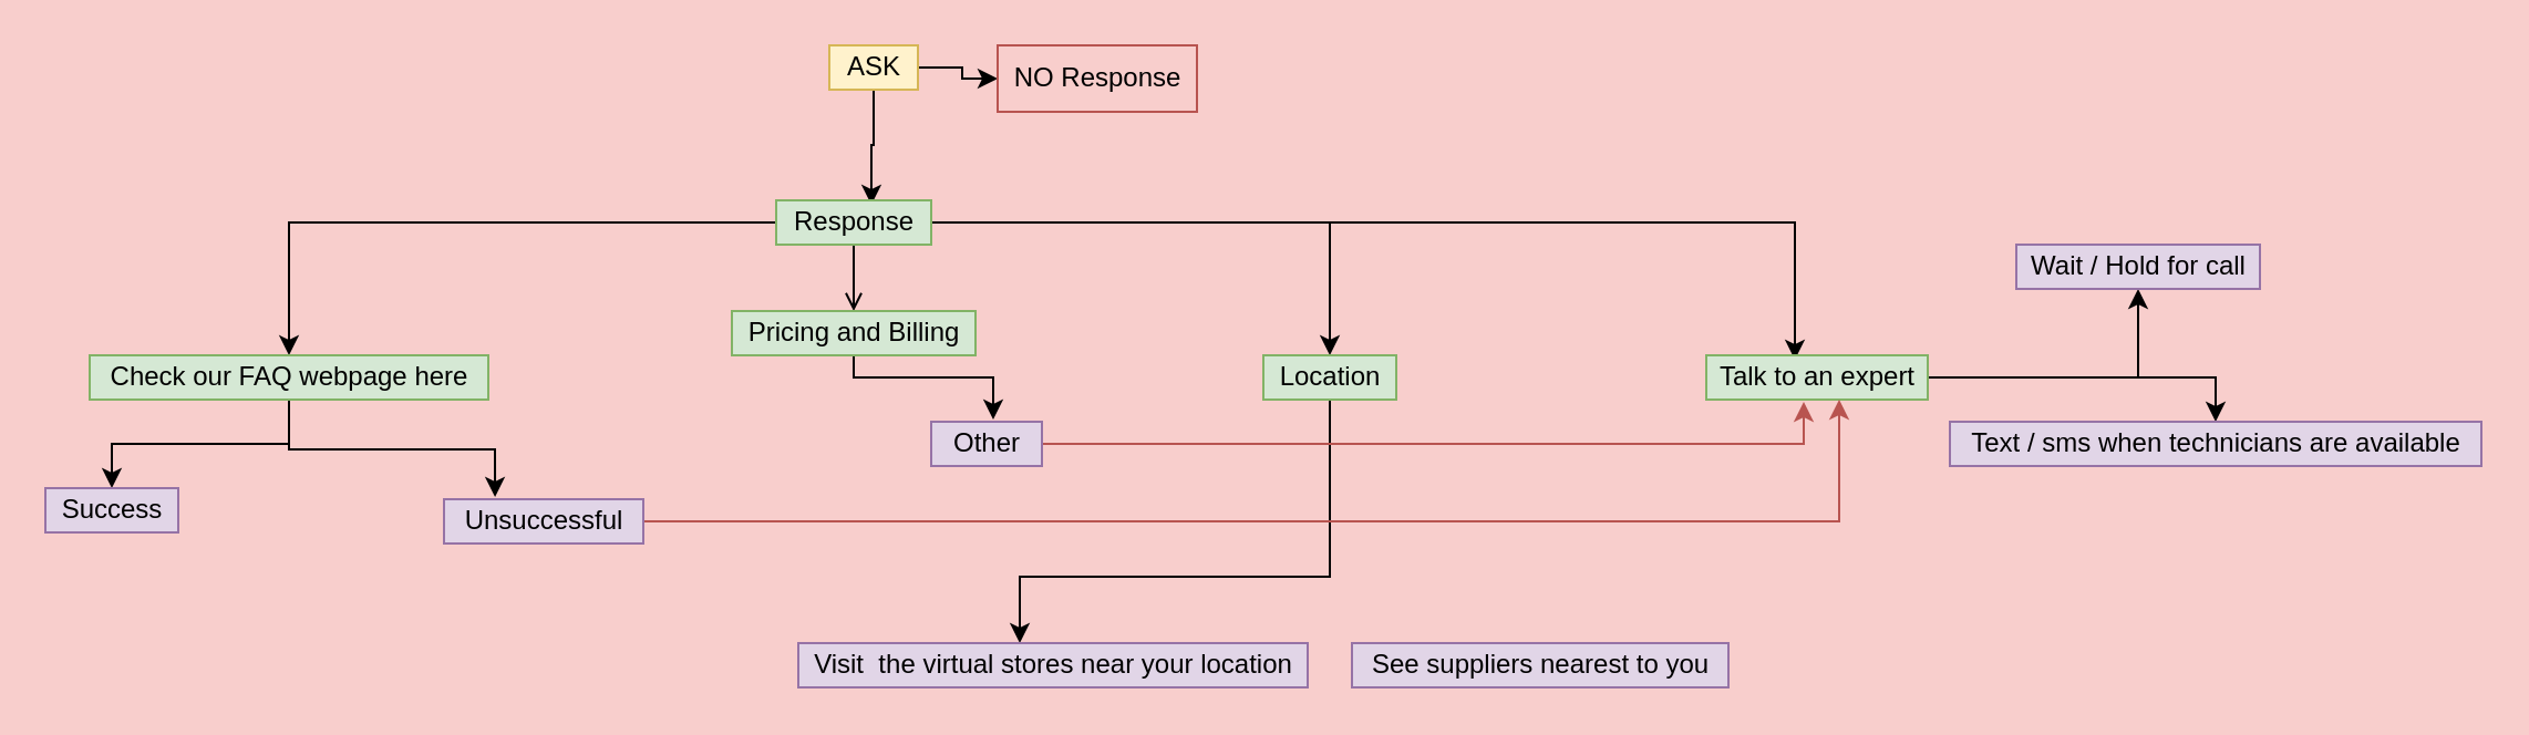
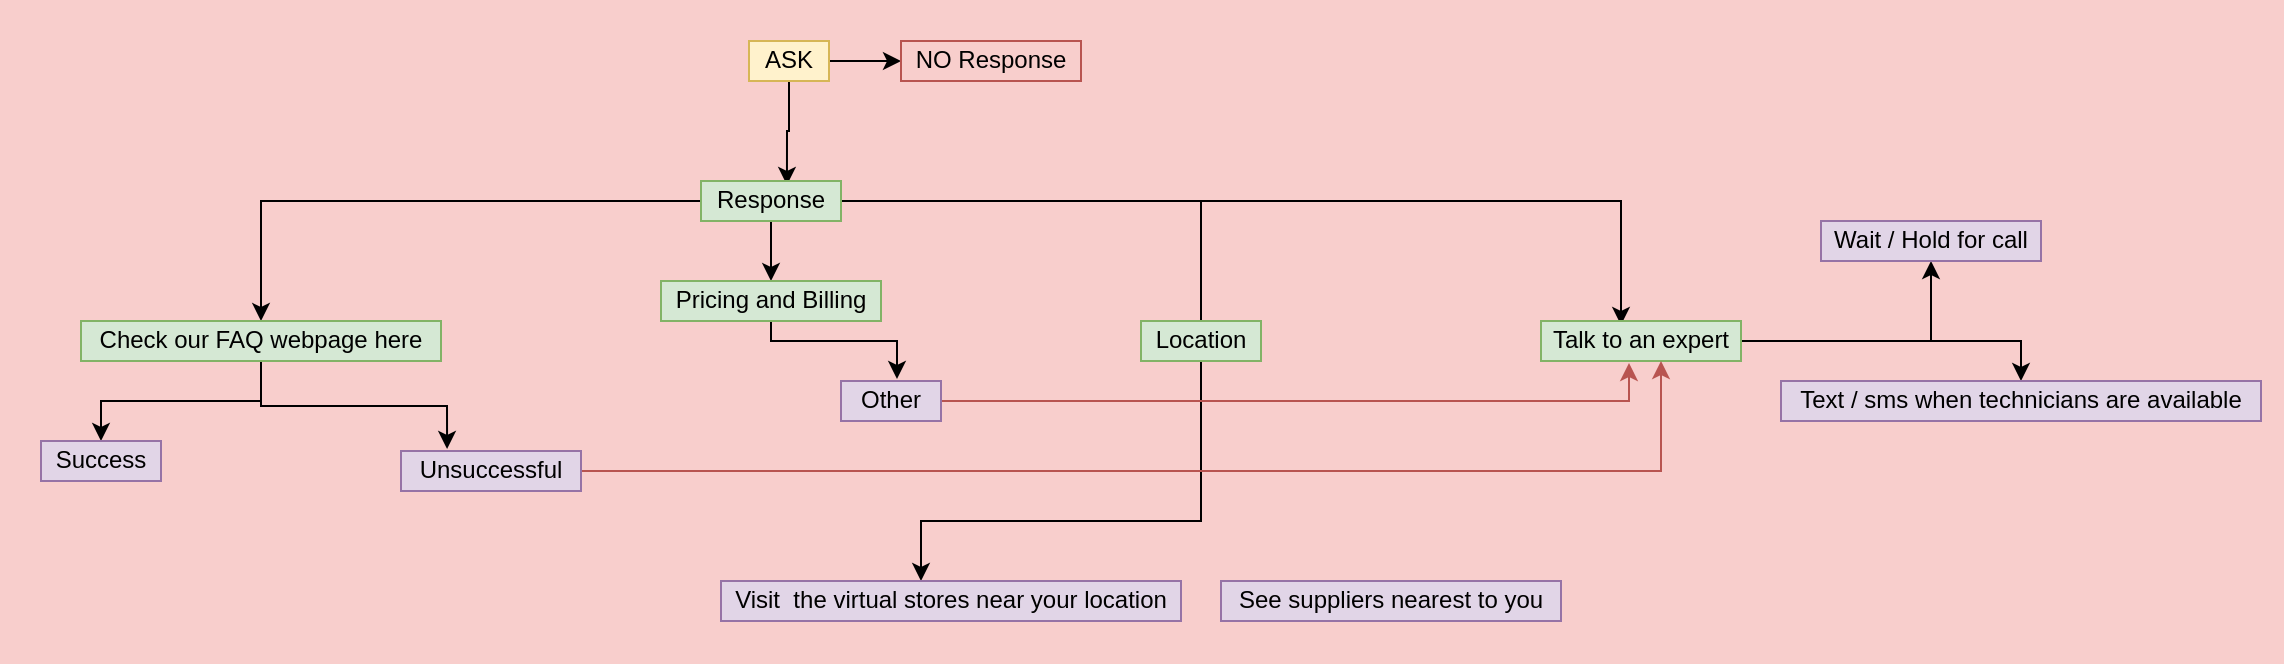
  <mxCell id="0" />
  <mxCell id="1" parent="0" />
  <mxCell id="2" style="edgeStyle=orthogonalEdgeStyle;rounded=0;orthogonalLoop=1;jettySize=auto;html=1;" parent="1" source="4" target="5" edge="1"><mxGeometry relative="1" as="geometry" /></mxCell>
  <mxCell id="3" style="edgeStyle=orthogonalEdgeStyle;rounded=0;orthogonalLoop=1;jettySize=auto;html=1;entryX=0.614;entryY=0.1;entryDx=0;entryDy=0;entryPerimeter=0;" parent="1" source="4" target="10" edge="1"><mxGeometry relative="1" as="geometry" /></mxCell>
  <mxCell id="4" value="ASK" style="text;html=1;resizable=0;autosize=1;align=center;verticalAlign=middle;points=[];fillColor=#fff2cc;strokeColor=#d6b656;rounded=0;" parent="1" vertex="1"><mxGeometry x="374" y="20" width="40" height="20" as="geometry" /></mxCell>
- <mxCell id="5" value="NO Response" style="text;html=1;resizable=0;autosize=1;align=center;verticalAlign=middle;points=[];fillColor=#f8cecc;strokeColor=#b85450;rounded=0;" parent="1" vertex="1"><mxGeometry x="450" y="20" width="90" height="30" as="geometry" /></mxCell>
+ <mxCell id="5" value="NO Response" style="text;html=1;resizable=0;autosize=1;align=center;verticalAlign=middle;points=[];fillColor=#f8cecc;strokeColor=#b85450;rounded=0;" parent="1" vertex="1"><mxGeometry x="450" y="20" width="90" height="20" as="geometry" /></mxCell>
  <mxCell id="6" style="edgeStyle=orthogonalEdgeStyle;rounded=0;orthogonalLoop=1;jettySize=auto;html=1;" parent="1" source="10" target="16" edge="1"><mxGeometry relative="1" as="geometry" /></mxCell>
  <mxCell id="7" style="edgeStyle=orthogonalEdgeStyle;rounded=0;orthogonalLoop=1;jettySize=auto;html=1;entryX=0.4;entryY=0.1;entryDx=0;entryDy=0;entryPerimeter=0;" parent="1" source="10" target="13" edge="1"><mxGeometry relative="1" as="geometry" /></mxCell>
- <mxCell id="8" style="edgeStyle=orthogonalEdgeStyle;rounded=0;orthogonalLoop=1;jettySize=auto;html=1;" parent="1" source="10" target="20" edge="1"><mxGeometry relative="1" as="geometry" /></mxCell>
- <mxCell id="9" style="edgeStyle=orthogonalEdgeStyle;rounded=0;orthogonalLoop=1;jettySize=auto;html=1;endArrow=open;" parent="1" source="10" target="18" edge="1"><mxGeometry relative="1" as="geometry" /></mxCell>
+ <mxCell id="8" style="edgeStyle=orthogonalEdgeStyle;rounded=0;orthogonalLoop=1;jettySize=auto;html=1;endArrow=none;" parent="1" source="10" target="20" edge="1"><mxGeometry relative="1" as="geometry" /></mxCell>
+ <mxCell id="9" style="edgeStyle=orthogonalEdgeStyle;rounded=0;orthogonalLoop=1;jettySize=auto;html=1;" parent="1" source="10" target="18" edge="1"><mxGeometry relative="1" as="geometry" /></mxCell>
  <mxCell id="10" value="Response" style="text;html=1;resizable=0;autosize=1;align=center;verticalAlign=middle;points=[];fillColor=#d5e8d4;strokeColor=#82b366;rounded=0;" parent="1" vertex="1"><mxGeometry x="350" y="90" width="70" height="20" as="geometry" /></mxCell>
  <mxCell id="11" style="edgeStyle=orthogonalEdgeStyle;rounded=0;orthogonalLoop=1;jettySize=auto;html=1;" parent="1" source="13" target="21" edge="1"><mxGeometry relative="1" as="geometry" /></mxCell>
  <mxCell id="12" style="edgeStyle=orthogonalEdgeStyle;rounded=0;orthogonalLoop=1;jettySize=auto;html=1;" parent="1" source="13" target="27" edge="1"><mxGeometry relative="1" as="geometry" /></mxCell>
  <mxCell id="13" value="Talk to an expert" style="text;html=1;resizable=0;autosize=1;align=center;verticalAlign=middle;points=[];fillColor=#d5e8d4;strokeColor=#82b366;rounded=0;" parent="1" vertex="1"><mxGeometry x="770" y="160" width="100" height="20" as="geometry" /></mxCell>
  <mxCell id="14" style="edgeStyle=orthogonalEdgeStyle;rounded=0;orthogonalLoop=1;jettySize=auto;html=1;" parent="1" source="16" target="24" edge="1"><mxGeometry relative="1" as="geometry" /></mxCell>
  <mxCell id="15" style="edgeStyle=orthogonalEdgeStyle;rounded=0;orthogonalLoop=1;jettySize=auto;html=1;entryX=0.256;entryY=-0.05;entryDx=0;entryDy=0;entryPerimeter=0;" parent="1" source="16" target="26" edge="1"><mxGeometry relative="1" as="geometry" /></mxCell>
  <mxCell id="16" value="Check our FAQ webpage here" style="text;html=1;resizable=0;autosize=1;align=center;verticalAlign=middle;points=[];fillColor=#d5e8d4;strokeColor=#82b366;rounded=0;" parent="1" vertex="1"><mxGeometry x="40" y="160" width="180" height="20" as="geometry" /></mxCell>
  <mxCell id="17" style="edgeStyle=orthogonalEdgeStyle;rounded=0;orthogonalLoop=1;jettySize=auto;html=1;entryX=0.56;entryY=-0.05;entryDx=0;entryDy=0;entryPerimeter=0;" parent="1" source="18" target="29" edge="1"><mxGeometry relative="1" as="geometry"><Array as="points"><mxPoint x="385" y="170" /><mxPoint x="448" y="170" /></Array></mxGeometry></mxCell>
  <mxCell id="18" value="Pricing and Billing" style="text;html=1;resizable=0;autosize=1;align=center;verticalAlign=middle;points=[];fillColor=#d5e8d4;strokeColor=#82b366;rounded=0;" parent="1" vertex="1"><mxGeometry x="330" y="140" width="110" height="20" as="geometry" /></mxCell>
  <mxCell id="19" style="edgeStyle=orthogonalEdgeStyle;rounded=0;orthogonalLoop=1;jettySize=auto;html=1;" parent="1" source="20" target="22" edge="1"><mxGeometry relative="1" as="geometry"><mxPoint x="470" y="430" as="targetPoint" /><Array as="points"><mxPoint x="600" y="260" /><mxPoint x="460" y="260" /></Array></mxGeometry></mxCell>
  <mxCell id="20" value="Location" style="text;html=1;resizable=0;autosize=1;align=center;verticalAlign=middle;points=[];fillColor=#d5e8d4;strokeColor=#82b366;rounded=0;" parent="1" vertex="1"><mxGeometry x="570" y="160" width="60" height="20" as="geometry" /></mxCell>
  <mxCell id="21" value="Wait / Hold for call" style="text;html=1;resizable=0;autosize=1;align=center;verticalAlign=middle;points=[];fillColor=#e1d5e7;strokeColor=#9673a6;rounded=0;" parent="1" vertex="1"><mxGeometry x="910" y="110" width="110" height="20" as="geometry" /></mxCell>
  <mxCell id="22" value="Visit&amp;nbsp; the virtual stores near your location" style="text;html=1;resizable=0;autosize=1;align=center;verticalAlign=middle;points=[];fillColor=#e1d5e7;strokeColor=#9673a6;rounded=0;" parent="1" vertex="1"><mxGeometry x="360" y="290" width="230" height="20" as="geometry" /></mxCell>
  <mxCell id="23" value="See suppliers nearest to you" style="text;html=1;resizable=0;autosize=1;align=center;verticalAlign=middle;points=[];fillColor=#e1d5e7;strokeColor=#9673a6;rounded=0;" parent="1" vertex="1"><mxGeometry x="610" y="290" width="170" height="20" as="geometry" /></mxCell>
  <mxCell id="24" value="Success" style="text;html=1;resizable=0;autosize=1;align=center;verticalAlign=middle;points=[];fillColor=#e1d5e7;strokeColor=#9673a6;rounded=0;" parent="1" vertex="1"><mxGeometry x="20" y="220" width="60" height="20" as="geometry" /></mxCell>
  <mxCell id="25" style="edgeStyle=orthogonalEdgeStyle;rounded=0;orthogonalLoop=1;jettySize=auto;html=1;entryX=0.6;entryY=1;entryDx=0;entryDy=0;entryPerimeter=0;fillColor=#f8cecc;strokeColor=#b85450;" parent="1" source="26" target="13" edge="1"><mxGeometry relative="1" as="geometry" /></mxCell>
  <mxCell id="26" value="Unsuccessful" style="text;html=1;resizable=0;autosize=1;align=center;verticalAlign=middle;points=[];fillColor=#e1d5e7;strokeColor=#9673a6;rounded=0;" parent="1" vertex="1"><mxGeometry x="200" y="225" width="90" height="20" as="geometry" /></mxCell>
- <mxCell id="27" value="Text / sms when technicians are available" style="text;html=1;resizable=0;autosize=1;align=center;verticalAlign=middle;points=[];fillColor=#e1d5e7;strokeColor=#9673a6;rounded=0;" parent="1" vertex="1"><mxGeometry x="880" y="190" width="240" height="20" as="geometry" /></mxCell>
+ <mxCell id="27" value="Text / sms when technicians are available" style="text;html=1;resizable=0;autosize=1;align=center;verticalAlign=middle;points=[];fillColor=#e1d5e7;strokeColor=#9673a6;rounded=0;" parent="1" vertex="1"><mxGeometry x="890" y="190" width="240" height="20" as="geometry" /></mxCell>
  <mxCell id="28" style="edgeStyle=orthogonalEdgeStyle;rounded=0;orthogonalLoop=1;jettySize=auto;html=1;entryX=0.44;entryY=1.05;entryDx=0;entryDy=0;entryPerimeter=0;fillColor=#f8cecc;strokeColor=#b85450;" parent="1" source="29" target="13" edge="1"><mxGeometry relative="1" as="geometry" /></mxCell>
  <mxCell id="29" value="Other" style="text;html=1;resizable=0;autosize=1;align=center;verticalAlign=middle;points=[];fillColor=#e1d5e7;strokeColor=#9673a6;rounded=0;" parent="1" vertex="1"><mxGeometry x="420" y="190" width="50" height="20" as="geometry" /></mxCell>
